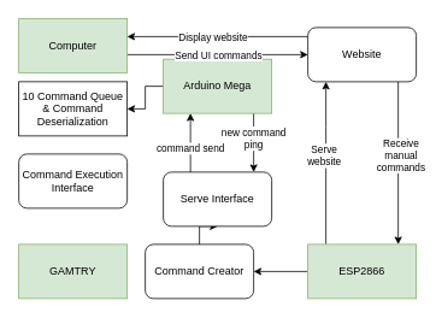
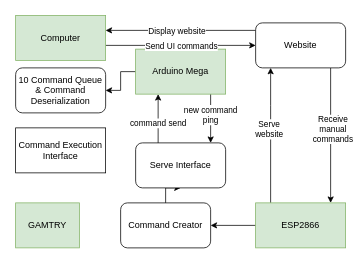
  <mxCell id="0" />
  <mxCell id="1" parent="0" />
  <mxCell id="2" style="edgeStyle=orthogonalEdgeStyle;rounded=0;orthogonalLoop=1;jettySize=auto;html=1;" edge="1" parent="1" source="5" target="17"><mxGeometry relative="1" as="geometry"><Array as="points"><mxPoint x="360" y="140" /><mxPoint x="360" y="140" /></Array></mxGeometry></mxCell>
  <mxCell id="3" value="Serve&lt;div&gt;website&lt;/div&gt;" style="edgeLabel;html=1;align=center;verticalAlign=middle;resizable=0;points=[];" vertex="1" connectable="0" parent="2"><mxGeometry x="0.101" y="3" relative="1" as="geometry"><mxPoint as="offset" /></mxGeometry></mxCell>
  <mxCell id="4" style="edgeStyle=orthogonalEdgeStyle;rounded=0;orthogonalLoop=1;jettySize=auto;html=1;entryX=1;entryY=0.5;entryDx=0;entryDy=0;" edge="1" parent="1" source="5" target="19"><mxGeometry relative="1" as="geometry" /></mxCell>
  <mxCell id="5" value="ESP2866" style="rounded=0;whiteSpace=wrap;html=1;fillColor=#d5e8d4;strokeColor=#82b366;" vertex="1" parent="1"><mxGeometry x="340" y="270" width="120" height="60" as="geometry" /></mxCell>
  <mxCell id="6" style="edgeStyle=orthogonalEdgeStyle;rounded=0;orthogonalLoop=1;jettySize=auto;html=1;" edge="1" parent="1" source="9" target="22"><mxGeometry relative="1" as="geometry"><Array as="points"><mxPoint x="280" y="160" /><mxPoint x="280" y="160" /></Array></mxGeometry></mxCell>
  <mxCell id="7" value="new command&lt;div&gt;ping&lt;/div&gt;" style="edgeLabel;html=1;align=center;verticalAlign=middle;resizable=0;points=[];" vertex="1" connectable="0" parent="6"><mxGeometry x="-0.165" y="-1" relative="1" as="geometry"><mxPoint as="offset" /></mxGeometry></mxCell>
  <mxCell id="8" style="edgeStyle=orthogonalEdgeStyle;rounded=0;orthogonalLoop=1;jettySize=auto;html=1;" edge="1" parent="1" source="9" target="24"><mxGeometry relative="1" as="geometry" /></mxCell>
  <mxCell id="9" value="Arduino Mega" style="rounded=0;whiteSpace=wrap;html=1;fillColor=#d5e8d4;strokeColor=#82b366;" vertex="1" parent="1"><mxGeometry x="180" y="65" width="120" height="60" as="geometry" /></mxCell>
  <mxCell id="10" style="edgeStyle=orthogonalEdgeStyle;rounded=0;orthogonalLoop=1;jettySize=auto;html=1;" edge="1" parent="1" source="12" target="17"><mxGeometry relative="1" as="geometry"><Array as="points"><mxPoint x="190" y="60" /><mxPoint x="190" y="60" /></Array></mxGeometry></mxCell>
  <mxCell id="11" value="Send UI commands" style="edgeLabel;html=1;align=center;verticalAlign=middle;resizable=0;points=[];" vertex="1" connectable="0" parent="10"><mxGeometry x="0.173" y="1" relative="1" as="geometry"><mxPoint x="-17" y="1" as="offset" /></mxGeometry></mxCell>
  <mxCell id="12" value="Computer" style="rounded=0;whiteSpace=wrap;html=1;fillColor=#d5e8d4;strokeColor=#82b366;" vertex="1" parent="1"><mxGeometry x="20" y="20" width="120" height="60" as="geometry" /></mxCell>
  <mxCell id="13" style="edgeStyle=orthogonalEdgeStyle;rounded=0;orthogonalLoop=1;jettySize=auto;html=1;" edge="1" parent="1"><mxGeometry relative="1" as="geometry"><mxPoint x="440" y="90" as="sourcePoint" /><mxPoint x="440" y="270" as="targetPoint" /></mxGeometry></mxCell>
  <mxCell id="14" value="Receive&lt;div&gt;manual&lt;/div&gt;&lt;div&gt;commands&lt;/div&gt;" style="edgeLabel;html=1;align=center;verticalAlign=middle;resizable=0;points=[];" vertex="1" connectable="0" parent="13"><mxGeometry x="-0.338" y="2" relative="1" as="geometry"><mxPoint y="21" as="offset" /></mxGeometry></mxCell>
  <mxCell id="15" style="edgeStyle=orthogonalEdgeStyle;rounded=0;orthogonalLoop=1;jettySize=auto;html=1;" edge="1" parent="1" source="17" target="12"><mxGeometry relative="1" as="geometry"><Array as="points"><mxPoint x="230" y="40" /><mxPoint x="230" y="40" /></Array></mxGeometry></mxCell>
  <mxCell id="16" value="Display website" style="edgeLabel;html=1;align=center;verticalAlign=middle;resizable=0;points=[];" vertex="1" connectable="0" parent="15"><mxGeometry x="0.15" y="-3" relative="1" as="geometry"><mxPoint x="9" y="3" as="offset" /></mxGeometry></mxCell>
  <mxCell id="17" value="Website" style="rounded=1;whiteSpace=wrap;html=1;" vertex="1" parent="1"><mxGeometry x="340" y="30" width="120" height="60" as="geometry" /></mxCell>
  <mxCell id="18" style="edgeStyle=orthogonalEdgeStyle;rounded=0;orthogonalLoop=1;jettySize=auto;html=1;" edge="1" parent="1" source="19" target="22"><mxGeometry relative="1" as="geometry" /></mxCell>
  <mxCell id="19" value="Command Creator" style="rounded=1;whiteSpace=wrap;html=1;" vertex="1" parent="1"><mxGeometry x="160" y="270" width="120" height="60" as="geometry" /></mxCell>
  <mxCell id="20" style="edgeStyle=orthogonalEdgeStyle;rounded=0;orthogonalLoop=1;jettySize=auto;html=1;" edge="1" parent="1" source="22" target="9"><mxGeometry relative="1" as="geometry"><Array as="points"><mxPoint x="210" y="170" /><mxPoint x="210" y="170" /></Array></mxGeometry></mxCell>
  <mxCell id="21" value="command send" style="edgeLabel;html=1;align=center;verticalAlign=middle;resizable=0;points=[];" vertex="1" connectable="0" parent="20"><mxGeometry x="-0.155" y="1" relative="1" as="geometry"><mxPoint as="offset" /></mxGeometry></mxCell>
  <mxCell id="22" value="Serve Interface" style="rounded=1;whiteSpace=wrap;html=1;" vertex="1" parent="1"><mxGeometry x="180" y="190" width="120" height="60" as="geometry" /></mxCell>
- <mxCell id="23" value="GAMTRY" style="rounded=0;whiteSpace=wrap;html=1;fillColor=#d5e8d4;strokeColor=#82b366;" vertex="1" parent="1"><mxGeometry x="20" y="270" width="120" height="60" as="geometry" /></mxCell>
- <mxCell id="24" value="10 Command Queue &amp;amp; Command Deserialization" style="whiteSpace=wrap;html=1;rounded=0;" vertex="1" parent="1"><mxGeometry x="20" y="90" width="120" height="60" as="geometry" /></mxCell>
- <mxCell id="25" value="Command Execution Interface" style="rounded=1;whiteSpace=wrap;html=1;" vertex="1" parent="1"><mxGeometry x="20" y="170" width="120" height="60" as="geometry" /></mxCell>
+ <mxCell id="23" value="GAMTRY" style="rounded=0;whiteSpace=wrap;html=1;fillColor=#d5e8d4;strokeColor=#82b366;" vertex="1" parent="1"><mxGeometry x="20" y="270" width="85" height="60" as="geometry" /></mxCell>
+ <mxCell id="24" value="10 Command Queue &amp;amp; Command Deserialization" style="rounded=1;whiteSpace=wrap;html=1;" vertex="1" parent="1"><mxGeometry x="20" y="90" width="120" height="60" as="geometry" /></mxCell>
+ <mxCell id="25" value="Command Execution Interface" style="whiteSpace=wrap;html=1;rounded=0;" vertex="1" parent="1"><mxGeometry x="20" y="170" width="120" height="60" as="geometry" /></mxCell>
